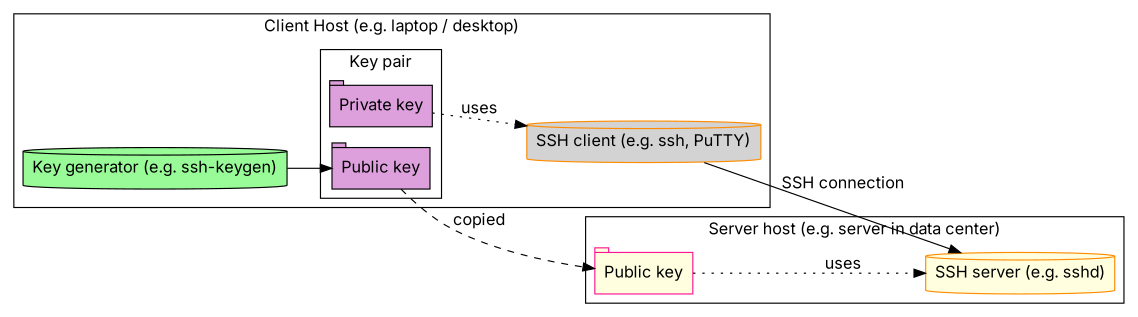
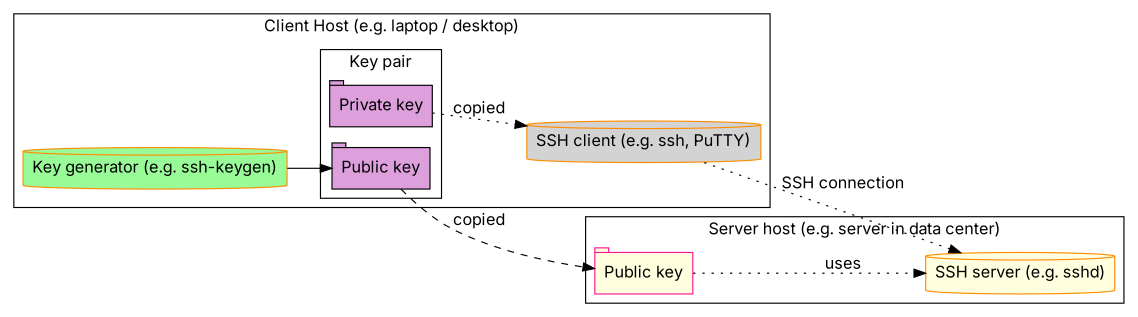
  digraph {
    fontname=Inter
    rankdir=LR
    node [color=darkorange fillcolor=plum fontname=Inter shape=tab style=filled]
    edge [fontname=Inter]
    n1 [color=black label="Private key"]
    n2 [color=black label="Public key"]
    n3 [fillcolor=lightgrey label="SSH client (e.g. ssh, PuTTY)" shape=cylinder]
-   n4 [color=black fillcolor=palegreen label="Key generator (e.g. ssh-keygen)" shape=cylinder]
+   n4 [fillcolor=palegreen label="Key generator (e.g. ssh-keygen)" shape=cylinder]
    n5 [fillcolor=lightyellow label="SSH server (e.g. sshd)" shape=cylinder]
    n6 [color=deeppink fillcolor=lightyellow label="Public key"]
    subgraph cluster_1 {
      label="Client Host (e.g. laptop / desktop)"
      n3
      n4
      subgraph cluster_2 {
        label="Key pair"
        n1
        n2
      }
    }
    subgraph cluster_3 {
      label="Server host (e.g. server in data center)"
      n5
      n6
    }
-   n1 -> n3 [label=uses style=dotted]
+   n1 -> n3 [label=copied style=dotted]
    n2 -> n6 [label=copied style=dashed]
-   n3 -> n5 [label="SSH connection"]
+   n3 -> n5 [label="SSH connection" style=dotted]
    n4 -> n2
    n6 -> n5 [label=uses style=dotted]
  }
